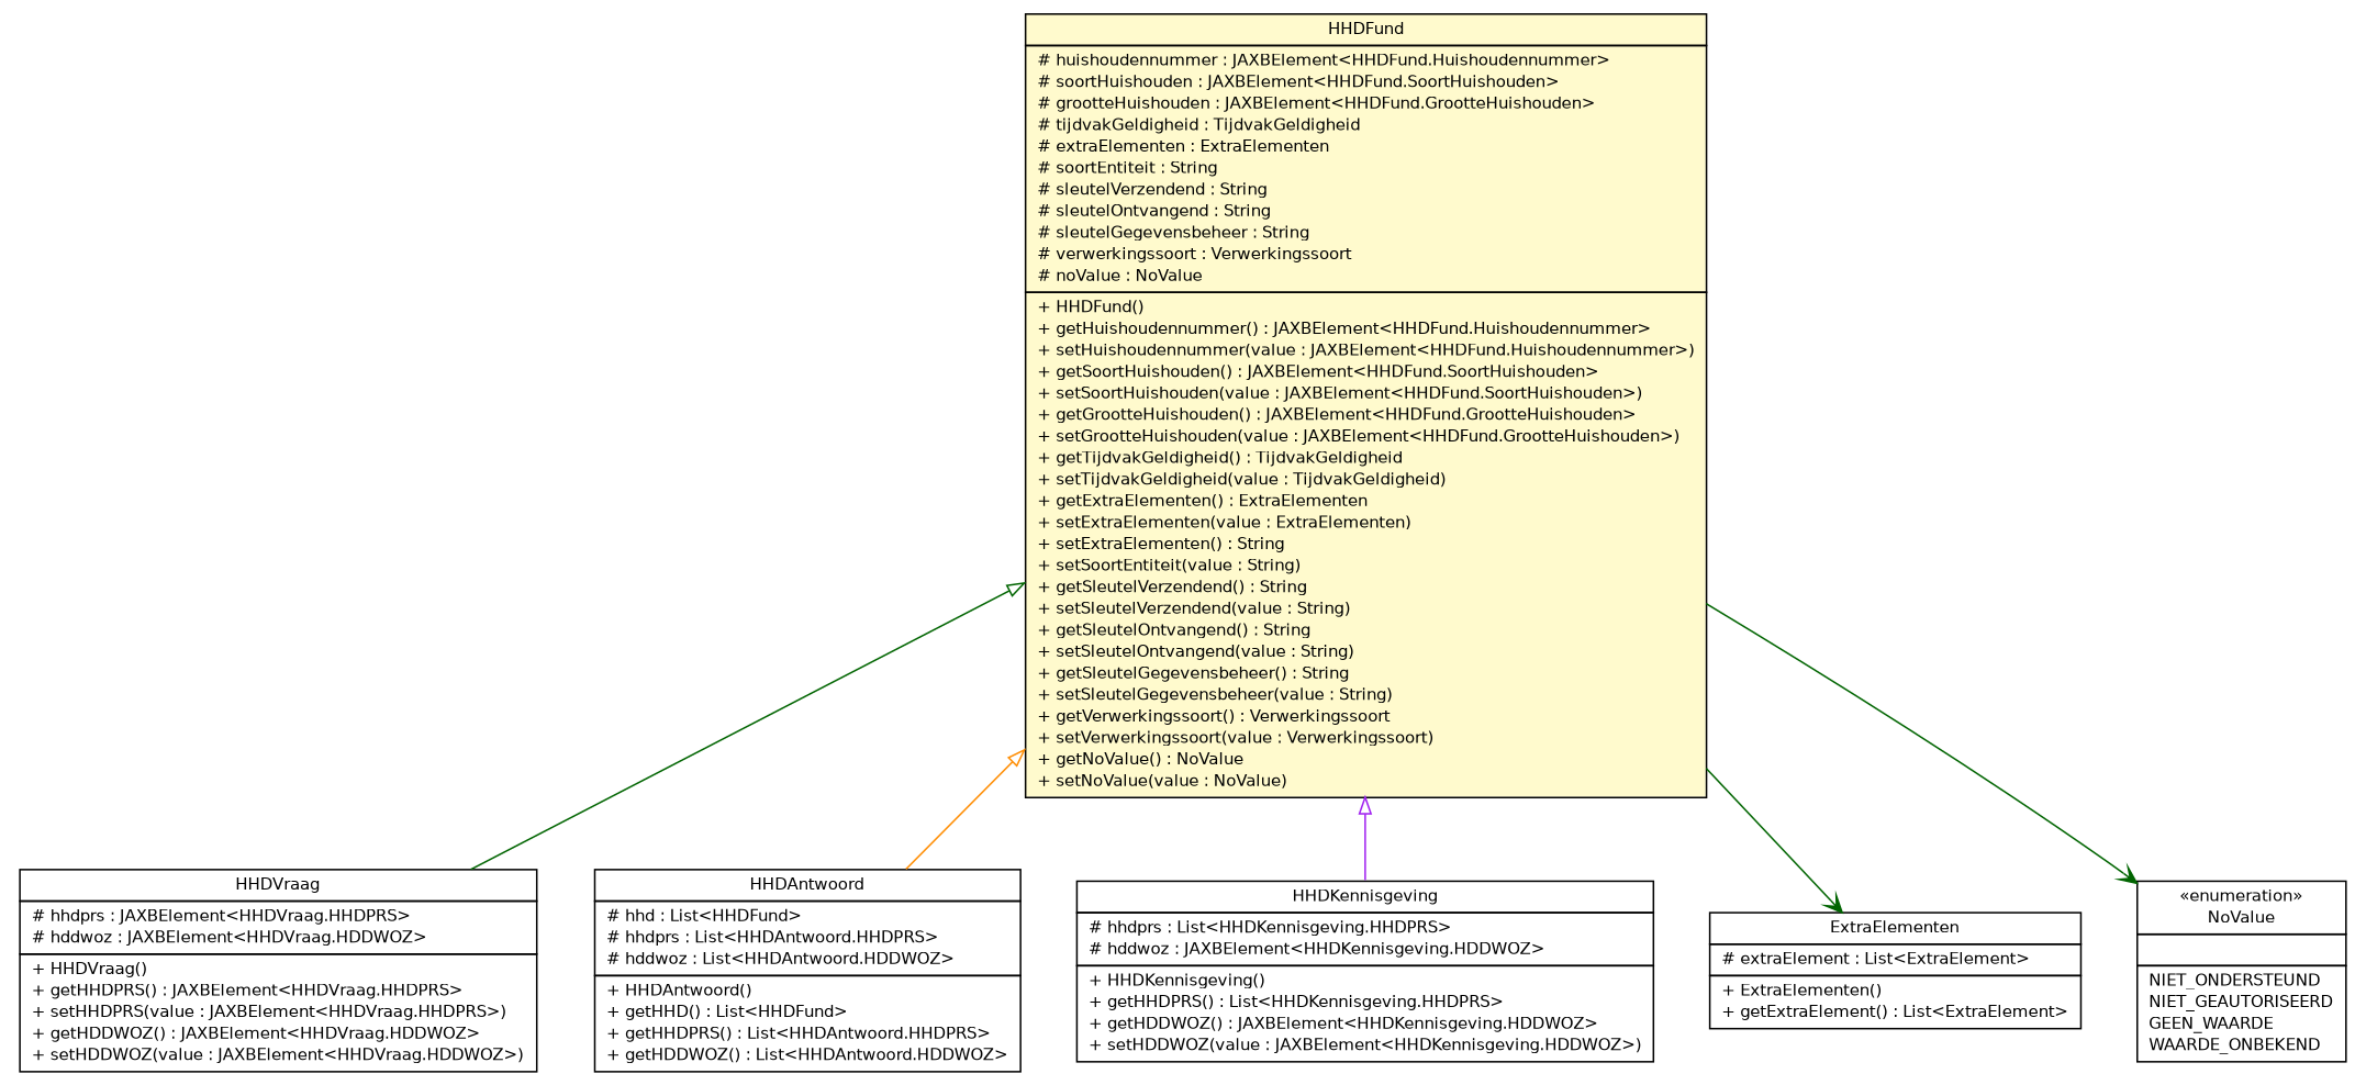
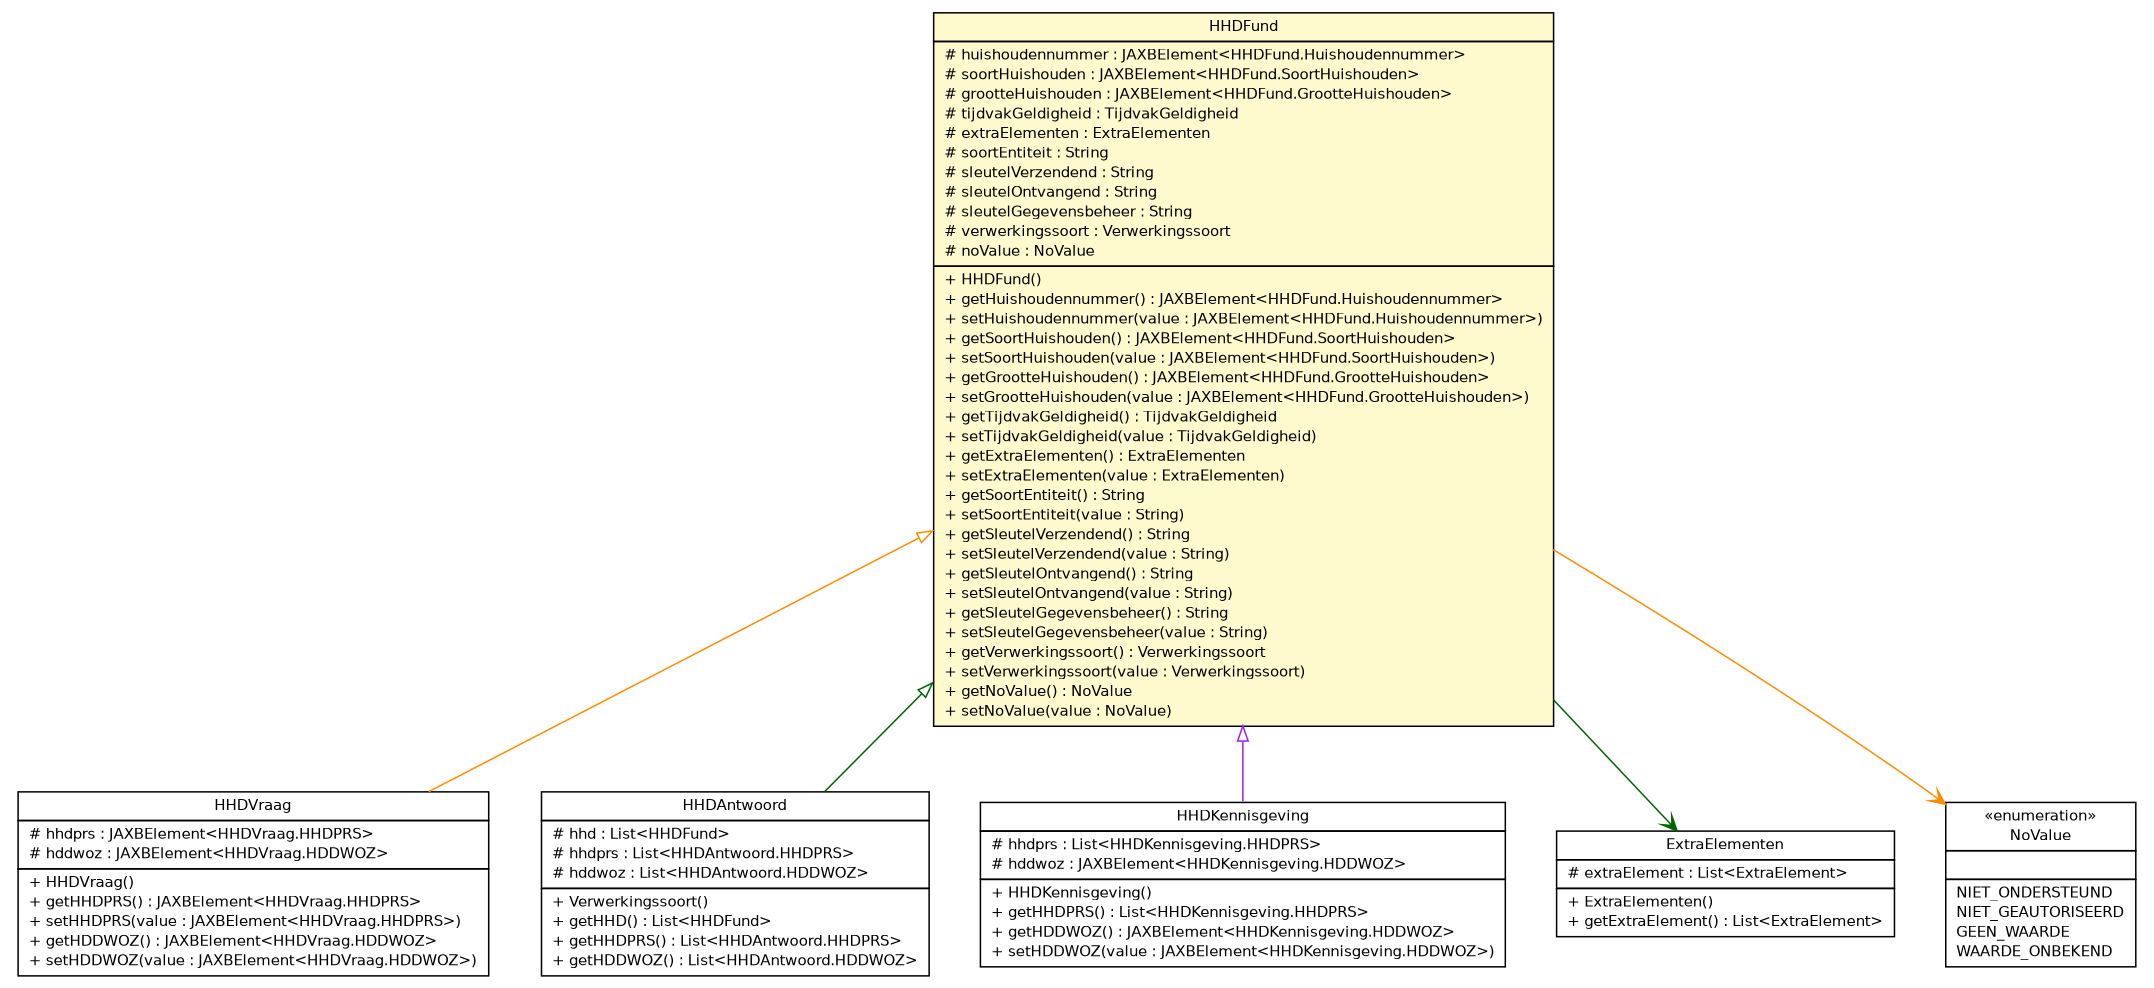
  digraph {
    nodesep=0.25
    ranksep=0.5
    node [fontcolor=black fontname=Helvetica fontsize=10.0 shape=plaintext]
    edge [arrowtail=empty color=darkgreen dir=back fontname=Helvetica fontsize=10 headport=p labelfontname=Helvetica labelfontsize=10 tailport=p]
    n1 [label=<<table title="nl.egem.stuf.sector.bg._0204.HHDVraag" border="0" cellborder="1" cellspacing="0" cellpadding="2" port="p" href="./HHDVraag.html"> 		<tr><td><table border="0" cellspacing="0" cellpadding="1"> <tr><td align="center" balign="center"> HHDVraag </td></tr> 		</table></td></tr> 		<tr><td><table border="0" cellspacing="0" cellpadding="1"> <tr><td align="left" balign="left"> # hhdprs : JAXBElement&lt;HHDVraag.HHDPRS&gt; </td></tr> <tr><td align="left" balign="left"> # hddwoz : JAXBElement&lt;HHDVraag.HDDWOZ&gt; </td></tr> 		</table></td></tr> 		<tr><td><table border="0" cellspacing="0" cellpadding="1"> <tr><td align="left" balign="left"> + HHDVraag() </td></tr> <tr><td align="left" balign="left"> + getHHDPRS() : JAXBElement&lt;HHDVraag.HHDPRS&gt; </td></tr> <tr><td align="left" balign="left"> + setHHDPRS(value : JAXBElement&lt;HHDVraag.HHDPRS&gt;) </td></tr> <tr><td align="left" balign="left"> + getHDDWOZ() : JAXBElement&lt;HHDVraag.HDDWOZ&gt; </td></tr> <tr><td align="left" balign="left"> + setHDDWOZ(value : JAXBElement&lt;HHDVraag.HDDWOZ&gt;) </td></tr> 		</table></td></tr> 		</table>>]
-   n2 [label=<<table title="nl.egem.stuf.sector.bg._0204.HHDFund" border="0" cellborder="1" cellspacing="0" cellpadding="2" port="p" bgcolor="lemonChiffon" href="./HHDFund.html"> 		<tr><td><table border="0" cellspacing="0" cellpadding="1"> <tr><td align="center" balign="center"> HHDFund </td></tr> 		</table></td></tr> 		<tr><td><table border="0" cellspacing="0" cellpadding="1"> <tr><td align="left" balign="left"> # huishoudennummer : JAXBElement&lt;HHDFund.Huishoudennummer&gt; </td></tr> <tr><td align="left" balign="left"> # soortHuishouden : JAXBElement&lt;HHDFund.SoortHuishouden&gt; </td></tr> <tr><td align="left" balign="left"> # grootteHuishouden : JAXBElement&lt;HHDFund.GrootteHuishouden&gt; </td></tr> <tr><td align="left" balign="left"> # tijdvakGeldigheid : TijdvakGeldigheid </td></tr> <tr><td align="left" balign="left"> # extraElementen : ExtraElementen </td></tr> <tr><td align="left" balign="left"> # soortEntiteit : String </td></tr> <tr><td align="left" balign="left"> # sleutelVerzendend : String </td></tr> <tr><td align="left" balign="left"> # sleutelOntvangend : String </td></tr> <tr><td align="left" balign="left"> # sleutelGegevensbeheer : String </td></tr> <tr><td align="left" balign="left"> # verwerkingssoort : Verwerkingssoort </td></tr> <tr><td align="left" balign="left"> # noValue : NoValue </td></tr> 		</table></td></tr> 		<tr><td><table border="0" cellspacing="0" cellpadding="1"> <tr><td align="left" balign="left"> + HHDFund() </td></tr> <tr><td align="left" balign="left"> + getHuishoudennummer() : JAXBElement&lt;HHDFund.Huishoudennummer&gt; </td></tr> <tr><td align="left" balign="left"> + setHuishoudennummer(value : JAXBElement&lt;HHDFund.Huishoudennummer&gt;) </td></tr> <tr><td align="left" balign="left"> + getSoortHuishouden() : JAXBElement&lt;HHDFund.SoortHuishouden&gt; </td></tr> <tr><td align="left" balign="left"> + setSoortHuishouden(value : JAXBElement&lt;HHDFund.SoortHuishouden&gt;) </td></tr> <tr><td align="left" balign="left"> + getGrootteHuishouden() : JAXBElement&lt;HHDFund.GrootteHuishouden&gt; </td></tr> <tr><td align="left" balign="left"> + setGrootteHuishouden(value : JAXBElement&lt;HHDFund.GrootteHuishouden&gt;) </td></tr> <tr><td align="left" balign="left"> + getTijdvakGeldigheid() : TijdvakGeldigheid </td></tr> <tr><td align="left" balign="left"> + setTijdvakGeldigheid(value : TijdvakGeldigheid) </td></tr> <tr><td align="left" balign="left"> + getExtraElementen() : ExtraElementen </td></tr> <tr><td align="left" balign="left"> + setExtraElementen(value : ExtraElementen) </td></tr> <tr><td align="left" balign="left"> + setExtraElementen() : String </td></tr> <tr><td align="left" balign="left"> + setSoortEntiteit(value : String) </td></tr> <tr><td align="left" balign="left"> + getSleutelVerzendend() : String </td></tr> <tr><td align="left" balign="left"> + setSleutelVerzendend(value : String) </td></tr> <tr><td align="left" balign="left"> + getSleutelOntvangend() : String </td></tr> <tr><td align="left" balign="left"> + setSleutelOntvangend(value : String) </td></tr> <tr><td align="left" balign="left"> + getSleutelGegevensbeheer() : String </td></tr> <tr><td align="left" balign="left"> + setSleutelGegevensbeheer(value : String) </td></tr> <tr><td align="left" balign="left"> + getVerwerkingssoort() : Verwerkingssoort </td></tr> <tr><td align="left" balign="left"> + setVerwerkingssoort(value : Verwerkingssoort) </td></tr> <tr><td align="left" balign="left"> + getNoValue() : NoValue </td></tr> <tr><td align="left" balign="left"> + setNoValue(value : NoValue) </td></tr> 		</table></td></tr> 		</table>>]
-   n3 [label=<<table title="nl.egem.stuf.sector.bg._0204.HHDAntwoord" border="0" cellborder="1" cellspacing="0" cellpadding="2" port="p" href="./HHDAntwoord.html"> 		<tr><td><table border="0" cellspacing="0" cellpadding="1"> <tr><td align="center" balign="center"> HHDAntwoord </td></tr> 		</table></td></tr> 		<tr><td><table border="0" cellspacing="0" cellpadding="1"> <tr><td align="left" balign="left"> # hhd : List&lt;HHDFund&gt; </td></tr> <tr><td align="left" balign="left"> # hhdprs : List&lt;HHDAntwoord.HHDPRS&gt; </td></tr> <tr><td align="left" balign="left"> # hddwoz : List&lt;HHDAntwoord.HDDWOZ&gt; </td></tr> 		</table></td></tr> 		<tr><td><table border="0" cellspacing="0" cellpadding="1"> <tr><td align="left" balign="left"> + HHDAntwoord() </td></tr> <tr><td align="left" balign="left"> + getHHD() : List&lt;HHDFund&gt; </td></tr> <tr><td align="left" balign="left"> + getHHDPRS() : List&lt;HHDAntwoord.HHDPRS&gt; </td></tr> <tr><td align="left" balign="left"> + getHDDWOZ() : List&lt;HHDAntwoord.HDDWOZ&gt; </td></tr> 		</table></td></tr> 		</table>>]
+   n2 [label=<<table title="nl.egem.stuf.sector.bg._0204.HHDFund" border="0" cellborder="1" cellspacing="0" cellpadding="2" port="p" bgcolor="lemonChiffon" href="./HHDFund.html"> 		<tr><td><table border="0" cellspacing="0" cellpadding="1"> <tr><td align="center" balign="center"> HHDFund </td></tr> 		</table></td></tr> 		<tr><td><table border="0" cellspacing="0" cellpadding="1"> <tr><td align="left" balign="left"> # huishoudennummer : JAXBElement&lt;HHDFund.Huishoudennummer&gt; </td></tr> <tr><td align="left" balign="left"> # soortHuishouden : JAXBElement&lt;HHDFund.SoortHuishouden&gt; </td></tr> <tr><td align="left" balign="left"> # grootteHuishouden : JAXBElement&lt;HHDFund.GrootteHuishouden&gt; </td></tr> <tr><td align="left" balign="left"> # tijdvakGeldigheid : TijdvakGeldigheid </td></tr> <tr><td align="left" balign="left"> # extraElementen : ExtraElementen </td></tr> <tr><td align="left" balign="left"> # soortEntiteit : String </td></tr> <tr><td align="left" balign="left"> # sleutelVerzendend : String </td></tr> <tr><td align="left" balign="left"> # sleutelOntvangend : String </td></tr> <tr><td align="left" balign="left"> # sleutelGegevensbeheer : String </td></tr> <tr><td align="left" balign="left"> # verwerkingssoort : Verwerkingssoort </td></tr> <tr><td align="left" balign="left"> # noValue : NoValue </td></tr> 		</table></td></tr> 		<tr><td><table border="0" cellspacing="0" cellpadding="1"> <tr><td align="left" balign="left"> + HHDFund() </td></tr> <tr><td align="left" balign="left"> + getHuishoudennummer() : JAXBElement&lt;HHDFund.Huishoudennummer&gt; </td></tr> <tr><td align="left" balign="left"> + setHuishoudennummer(value : JAXBElement&lt;HHDFund.Huishoudennummer&gt;) </td></tr> <tr><td align="left" balign="left"> + getSoortHuishouden() : JAXBElement&lt;HHDFund.SoortHuishouden&gt; </td></tr> <tr><td align="left" balign="left"> + setSoortHuishouden(value : JAXBElement&lt;HHDFund.SoortHuishouden&gt;) </td></tr> <tr><td align="left" balign="left"> + getGrootteHuishouden() : JAXBElement&lt;HHDFund.GrootteHuishouden&gt; </td></tr> <tr><td align="left" balign="left"> + setGrootteHuishouden(value : JAXBElement&lt;HHDFund.GrootteHuishouden&gt;) </td></tr> <tr><td align="left" balign="left"> + getTijdvakGeldigheid() : TijdvakGeldigheid </td></tr> <tr><td align="left" balign="left"> + setTijdvakGeldigheid(value : TijdvakGeldigheid) </td></tr> <tr><td align="left" balign="left"> + getExtraElementen() : ExtraElementen </td></tr> <tr><td align="left" balign="left"> + setExtraElementen(value : ExtraElementen) </td></tr> <tr><td align="left" balign="left"> + getSoortEntiteit() : String </td></tr> <tr><td align="left" balign="left"> + setSoortEntiteit(value : String) </td></tr> <tr><td align="left" balign="left"> + getSleutelVerzendend() : String </td></tr> <tr><td align="left" balign="left"> + setSleutelVerzendend(value : String) </td></tr> <tr><td align="left" balign="left"> + getSleutelOntvangend() : String </td></tr> <tr><td align="left" balign="left"> + setSleutelOntvangend(value : String) </td></tr> <tr><td align="left" balign="left"> + getSleutelGegevensbeheer() : String </td></tr> <tr><td align="left" balign="left"> + setSleutelGegevensbeheer(value : String) </td></tr> <tr><td align="left" balign="left"> + getVerwerkingssoort() : Verwerkingssoort </td></tr> <tr><td align="left" balign="left"> + setVerwerkingssoort(value : Verwerkingssoort) </td></tr> <tr><td align="left" balign="left"> + getNoValue() : NoValue </td></tr> <tr><td align="left" balign="left"> + setNoValue(value : NoValue) </td></tr> 		</table></td></tr> 		</table>>]
+   n3 [label=<<table title="nl.egem.stuf.sector.bg._0204.HHDAntwoord" border="0" cellborder="1" cellspacing="0" cellpadding="2" port="p" href="./HHDAntwoord.html"> 		<tr><td><table border="0" cellspacing="0" cellpadding="1"> <tr><td align="center" balign="center"> HHDAntwoord </td></tr> 		</table></td></tr> 		<tr><td><table border="0" cellspacing="0" cellpadding="1"> <tr><td align="left" balign="left"> # hhd : List&lt;HHDFund&gt; </td></tr> <tr><td align="left" balign="left"> # hhdprs : List&lt;HHDAntwoord.HHDPRS&gt; </td></tr> <tr><td align="left" balign="left"> # hddwoz : List&lt;HHDAntwoord.HDDWOZ&gt; </td></tr> 		</table></td></tr> 		<tr><td><table border="0" cellspacing="0" cellpadding="1"> <tr><td align="left" balign="left"> + Verwerkingssoort() </td></tr> <tr><td align="left" balign="left"> + getHHD() : List&lt;HHDFund&gt; </td></tr> <tr><td align="left" balign="left"> + getHHDPRS() : List&lt;HHDAntwoord.HHDPRS&gt; </td></tr> <tr><td align="left" balign="left"> + getHDDWOZ() : List&lt;HHDAntwoord.HDDWOZ&gt; </td></tr> 		</table></td></tr> 		</table>>]
    n4 [label=<<table title="nl.egem.stuf.sector.bg._0204.HHDKennisgeving" border="0" cellborder="1" cellspacing="0" cellpadding="2" port="p" href="./HHDKennisgeving.html"> 		<tr><td><table border="0" cellspacing="0" cellpadding="1"> <tr><td align="center" balign="center"> HHDKennisgeving </td></tr> 		</table></td></tr> 		<tr><td><table border="0" cellspacing="0" cellpadding="1"> <tr><td align="left" balign="left"> # hhdprs : List&lt;HHDKennisgeving.HHDPRS&gt; </td></tr> <tr><td align="left" balign="left"> # hddwoz : JAXBElement&lt;HHDKennisgeving.HDDWOZ&gt; </td></tr> 		</table></td></tr> 		<tr><td><table border="0" cellspacing="0" cellpadding="1"> <tr><td align="left" balign="left"> + HHDKennisgeving() </td></tr> <tr><td align="left" balign="left"> + getHHDPRS() : List&lt;HHDKennisgeving.HHDPRS&gt; </td></tr> <tr><td align="left" balign="left"> + getHDDWOZ() : JAXBElement&lt;HHDKennisgeving.HDDWOZ&gt; </td></tr> <tr><td align="left" balign="left"> + setHDDWOZ(value : JAXBElement&lt;HHDKennisgeving.HDDWOZ&gt;) </td></tr> 		</table></td></tr> 		</table>>]
    n5 [label=<<table title="nl.egem.stuf.stuf0204.ExtraElementen" border="0" cellborder="1" cellspacing="0" cellpadding="2" port="p" href="../../../stuf0204/ExtraElementen.html"> 		<tr><td><table border="0" cellspacing="0" cellpadding="1"> <tr><td align="center" balign="center"> ExtraElementen </td></tr> 		</table></td></tr> 		<tr><td><table border="0" cellspacing="0" cellpadding="1"> <tr><td align="left" balign="left"> # extraElement : List&lt;ExtraElement&gt; </td></tr> 		</table></td></tr> 		<tr><td><table border="0" cellspacing="0" cellpadding="1"> <tr><td align="left" balign="left"> + ExtraElementen() </td></tr> <tr><td align="left" balign="left"> + getExtraElement() : List&lt;ExtraElement&gt; </td></tr> 		</table></td></tr> 		</table>>]
    n6 [label=<<table title="nl.egem.stuf.stuf0204.NoValue" border="0" cellborder="1" cellspacing="0" cellpadding="2" port="p" href="../../../stuf0204/NoValue.html"> 		<tr><td><table border="0" cellspacing="0" cellpadding="1"> <tr><td align="center" balign="center"> &#171;enumeration&#187; </td></tr> <tr><td align="center" balign="center"> NoValue </td></tr> 		</table></td></tr> 		<tr><td><table border="0" cellspacing="0" cellpadding="1"> <tr><td align="left" balign="left">  </td></tr> 		</table></td></tr> 		<tr><td><table border="0" cellspacing="0" cellpadding="1"> <tr><td align="left" balign="left"> NIET_ONDERSTEUND </td></tr> <tr><td align="left" balign="left"> NIET_GEAUTORISEERD </td></tr> <tr><td align="left" balign="left"> GEEN_WAARDE </td></tr> <tr><td align="left" balign="left"> WAARDE_ONBEKEND </td></tr> 		</table></td></tr> 		</table>>]
-   n2 -> n1
-   n2 -> n3 [color=darkorange]
+   n2 -> n1 [color=darkorange]
+   n2 -> n3
    n2 -> n4 [color=purple]
    n2 -> n5 [arrowhead=open fontcolor=black fontsize=10.0 arrowtail="" dir=""]
-   n2 -> n6 [arrowhead=open fontcolor=black fontsize=10.0 arrowtail="" dir=""]
+   n2 -> n6 [arrowhead=open color=darkorange fontcolor=black fontsize=10.0 arrowtail="" dir=""]
  }
